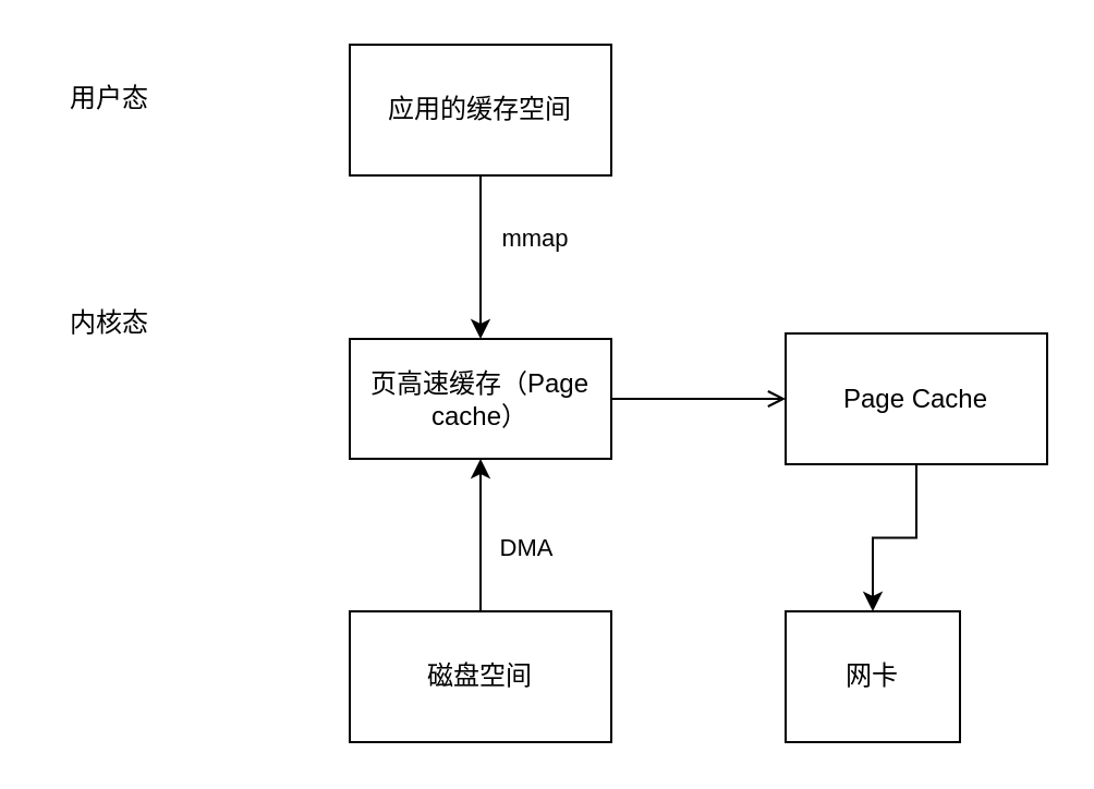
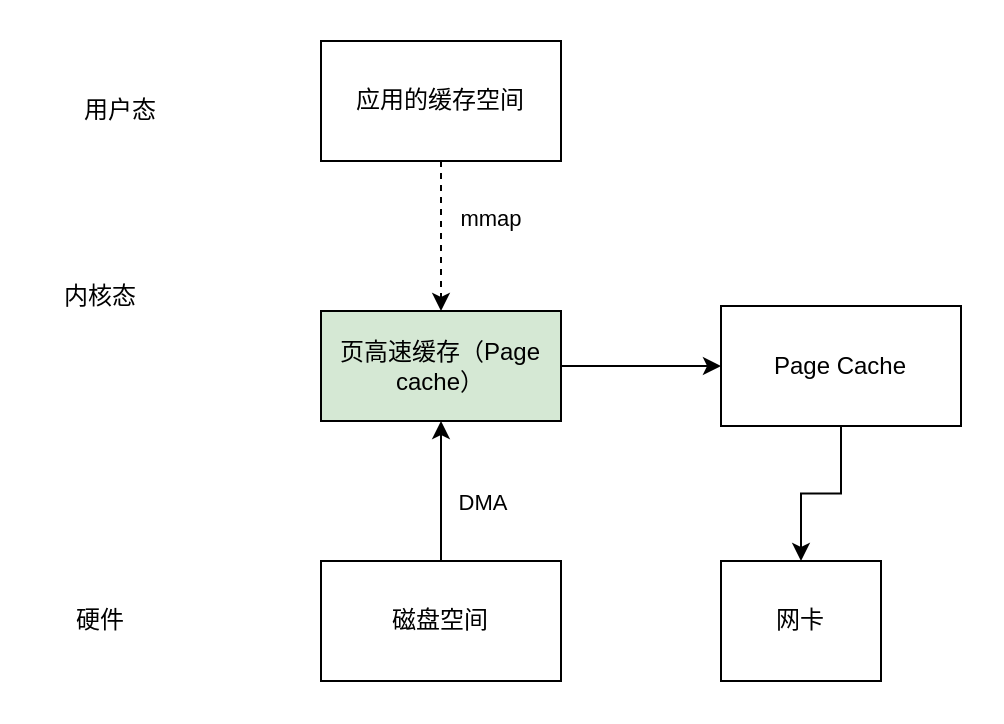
  <mxCell id="0" />
  <mxCell id="1" parent="0" />
- <mxCell id="2" value="" style="edgeStyle=orthogonalEdgeStyle;rounded=0;orthogonalLoop=1;jettySize=auto;html=1;entryX=0.5;entryY=0;entryDx=0;entryDy=0;" parent="1" source="4" edge="1" target="9"><mxGeometry relative="1" as="geometry"><mxPoint x="220" y="130" as="targetPoint" /></mxGeometry></mxCell>
+ <mxCell id="2" value="" style="edgeStyle=orthogonalEdgeStyle;rounded=0;orthogonalLoop=1;jettySize=auto;html=1;entryX=0.5;entryY=0;entryDx=0;entryDy=0;dashed=1;" parent="1" source="4" edge="1" target="9"><mxGeometry relative="1" as="geometry"><mxPoint x="220" y="130" as="targetPoint" /></mxGeometry></mxCell>
  <mxCell id="3" value="mmap" style="edgeLabel;html=1;align=center;verticalAlign=middle;resizable=0;points=[];" parent="2" vertex="1" connectable="0"><mxGeometry x="-0.36" y="5" relative="1" as="geometry"><mxPoint x="19" y="4" as="offset" /></mxGeometry></mxCell>
  <mxCell id="4" value="应用的缓存空间" style="rounded=0;whiteSpace=wrap;html=1;" parent="1" vertex="1"><mxGeometry x="160" y="20" width="120" height="60" as="geometry" /></mxCell>
- <mxCell id="5" value="用户态" style="text;html=1;align=center;verticalAlign=middle;whiteSpace=wrap;rounded=0;" parent="1" vertex="1"><mxGeometry x="20" y="30" width="60" height="30" as="geometry" /></mxCell>
+ <mxCell id="5" value="用户态" style="text;html=1;align=center;verticalAlign=middle;whiteSpace=wrap;rounded=0;" parent="1" vertex="1"><mxGeometry x="30" y="40" width="60" height="30" as="geometry" /></mxCell>
  <mxCell id="6" value="" style="edgeStyle=orthogonalEdgeStyle;rounded=0;orthogonalLoop=1;jettySize=auto;html=1;exitX=0.5;exitY=0;exitDx=0;exitDy=0;" parent="1" source="10" target="9" edge="1"><mxGeometry relative="1" as="geometry"><mxPoint x="250" y="270" as="sourcePoint" /></mxGeometry></mxCell>
  <mxCell id="7" value="DMA" style="edgeLabel;html=1;align=center;verticalAlign=middle;resizable=0;points=[];" parent="6" vertex="1" connectable="0"><mxGeometry x="0.257" y="-4" relative="1" as="geometry"><mxPoint x="16" y="14" as="offset" /></mxGeometry></mxCell>
- <mxCell id="8" style="edgeStyle=orthogonalEdgeStyle;rounded=0;orthogonalLoop=1;jettySize=auto;html=1;endArrow=open;" edge="1" parent="1" source="9" target="14"><mxGeometry relative="1" as="geometry"><mxPoint x="370" y="182.5" as="targetPoint" /></mxGeometry></mxCell>
- <mxCell id="9" value="页高速缓存（Page cache）" style="rounded=0;whiteSpace=wrap;html=1;" parent="1" vertex="1"><mxGeometry x="160" y="155" width="120" height="55" as="geometry" /></mxCell>
+ <mxCell id="8" style="edgeStyle=orthogonalEdgeStyle;rounded=0;orthogonalLoop=1;jettySize=auto;html=1;" edge="1" parent="1" source="9" target="14"><mxGeometry relative="1" as="geometry"><mxPoint x="370" y="182.5" as="targetPoint" /></mxGeometry></mxCell>
+ <mxCell id="9" value="页高速缓存（Page cache）" style="rounded=0;whiteSpace=wrap;html=1;fillColor=#d5e8d4;" parent="1" vertex="1"><mxGeometry x="160" y="155" width="120" height="55" as="geometry" /></mxCell>
  <mxCell id="10" value="磁盘空间" style="rounded=0;whiteSpace=wrap;html=1;" parent="1" vertex="1"><mxGeometry x="160" y="280" width="120" height="60" as="geometry" /></mxCell>
+ <mxCell id="11" value="硬件" style="text;html=1;align=center;verticalAlign=middle;whiteSpace=wrap;rounded=0;" parent="1" vertex="1"><mxGeometry x="20" y="295" width="60" height="30" as="geometry" /></mxCell>
  <mxCell id="12" value="内核态" style="text;html=1;align=center;verticalAlign=middle;whiteSpace=wrap;rounded=0;" parent="1" vertex="1"><mxGeometry x="20" y="132.5" width="60" height="30" as="geometry" /></mxCell>
  <mxCell id="13" value="" style="edgeStyle=orthogonalEdgeStyle;rounded=0;orthogonalLoop=1;jettySize=auto;html=1;" edge="1" parent="1" source="14" target="15"><mxGeometry relative="1" as="geometry" /></mxCell>
  <mxCell id="14" value="Page Cache" style="rounded=0;whiteSpace=wrap;html=1;" vertex="1" parent="1"><mxGeometry x="360" y="152.5" width="120" height="60" as="geometry" /></mxCell>
  <mxCell id="15" value="网卡" style="rounded=0;whiteSpace=wrap;html=1;" vertex="1" parent="1"><mxGeometry x="360" y="280" width="80" height="60" as="geometry" /></mxCell>
